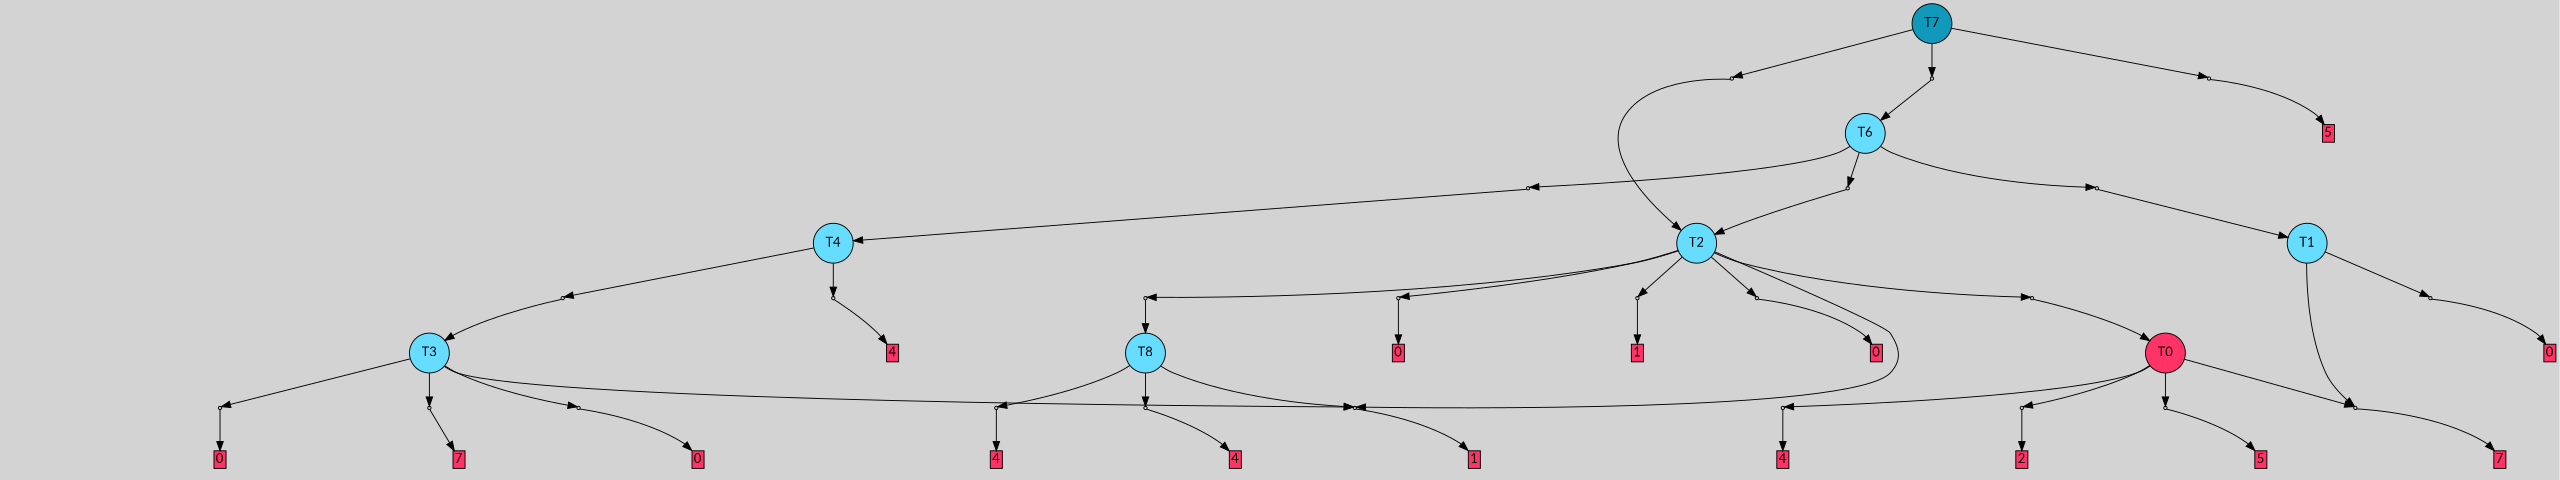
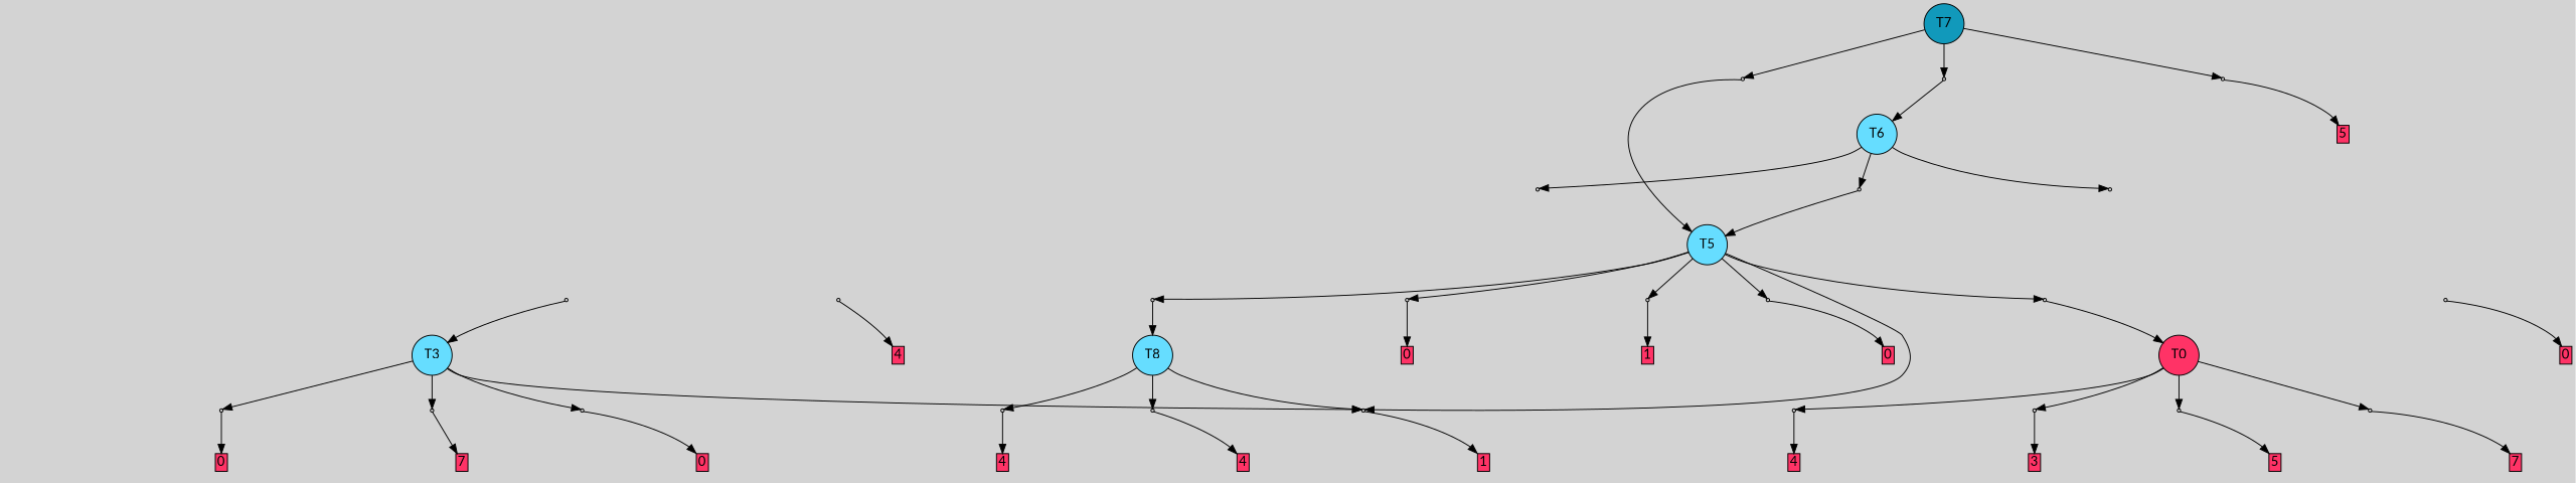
  digraph {
    bgcolor=lightgray
    fontname=Lato
    node [fontname=Lato shape=box style=filled]
    edge [fontname=Lato]
    T7 [fillcolor="#1199bb" shape=circle]
    P21 [fillcolor="#cccccc" shape=point]
    P22 [fillcolor="#cccccc" shape=point]
    P23 [fillcolor="#cccccc" shape=point]
    T0 [fillcolor="#ff3366" shape=circle]
    P0 [fillcolor="#cccccc" shape=point]
    P1 [fillcolor="#cccccc" shape=point]
    P2 [fillcolor="#cccccc" shape=point]
    P3 [fillcolor="#cccccc" shape=point]
    n10 [label="0|0&2|5#3|2#0|1#4|4#0|0#2|3&#92;n" style=invis]
    n11 [fillcolor="#ff3366" height=0 label=4 margin=0.03 width=0]
    n12 [label="6|0&3|1#3|4#3|6#3|5#3|2#2|2&#92;n" style=invis]
    n13 [fillcolor="#ff3366" height=0 label=7 margin=0.03 width=0]
    n14 [label="1|0&3|4#1|4#0|1#2|3#3|5#3|5&#92;n" style=invis]
-   n15 [fillcolor="#ff3366" height=0 label=2 margin=0.03 width=0]
+   n15 [fillcolor="#ff3366" height=0 label=3 margin=0.03 width=0]
    n16 [label="4|0&3|6#4|7#0|1#4|4#1|2#4|4&#92;n" style=invis]
    n17 [fillcolor="#ff3366" height=0 label=5 margin=0.03 width=0]
-   T1 [fillcolor="#66ddff" shape=circle]
    P4 [fillcolor="#cccccc" shape=point]
    n20 [label="8|0&3|4#4|3#3|7#4|3#0|4#3|4&#92;n" style=invis]
    n21 [fillcolor="#ff3366" height=0 label=0 margin=0.03 width=0]
    n22 [fillcolor="#66ddff" label=T8 shape=circle]
    P5 [fillcolor="#cccccc" shape=point]
    P6 [fillcolor="#cccccc" shape=point]
    P7 [fillcolor="#cccccc" shape=point]
    n26 [label="8|0&2|5#1|5#0|0#3|3#4|6#3|4&#92;n" style=invis]
    n27 [fillcolor="#ff3366" height=0 label=4 margin=0.03 width=0]
    n28 [label="0|0&4|7#3|1#3|4#2|3#3|2#1|7&#92;n" style=invis]
    n29 [fillcolor="#ff3366" height=0 label=4 margin=0.03 width=0]
    n30 [label="6|0&3|1#3|4#3|6#3|5#3|2#2|2&#92;n" style=invis]
    n31 [fillcolor="#ff3366" height=0 label=1 margin=0.03 width=0]
    T3 [fillcolor="#66ddff" shape=circle]
    P8 [fillcolor="#cccccc" shape=point]
    P9 [fillcolor="#cccccc" shape=point]
    P10 [fillcolor="#cccccc" shape=point]
    n36 [label="8|0&3|3#4|4#3|7#0|3#0|4#3|4&#92;n" style=invis]
    n37 [fillcolor="#ff3366" height=0 label=0 margin=0.03 width=0]
    n38 [label="1|0&2|4#2|4#2|1#3|3#1|4#3|0&#92;n" style=invis]
    n39 [fillcolor="#ff3366" height=0 label=7 margin=0.03 width=0]
    n40 [label="8|0&3|4#4|4#3|7#0|3#0|4#3|4&#92;n" style=invis]
    n41 [fillcolor="#ff3366" height=0 label=0 margin=0.03 width=0]
-   T4 [fillcolor="#66ddff" shape=circle]
    P11 [fillcolor="#cccccc" shape=point]
    P12 [fillcolor="#cccccc" shape=point]
    n45 [label="9|0&2|5#2|3#4|1#4|4#4|1#2|7&#92;n" style=invis]
    n46 [label="6|0&3|6#1|0#3|5#4|1#1|3#1|5&#92;n" style=invis]
    n47 [fillcolor="#ff3366" height=0 label=4 margin=0.03 width=0]
-   T5 [fillcolor="#66ddff" shape=circle label=T2]
+   T5 [fillcolor="#66ddff" shape=circle]
    P13 [fillcolor="#cccccc" shape=point]
    P14 [fillcolor="#cccccc" shape=point]
    P15 [fillcolor="#cccccc" shape=point]
    P16 [fillcolor="#cccccc" shape=point]
    P17 [fillcolor="#cccccc" shape=point]
    n54 [label="2|0&1|3#4|3#0|2#2|1#1|5#2|2&#92;n" style=invis]
    n55 [label="8|0&3|4#4|3#3|7#4|3#0|4#3|4&#92;n" style=invis]
    n56 [fillcolor="#ff3366" height=0 label=0 margin=0.03 width=0]
    n57 [label="1|0&0|1#4|6#2|3#3|6#3|7#3|4&#92;n" style=invis]
    n58 [fillcolor="#ff3366" height=0 label=1 margin=0.03 width=0]
    n59 [label="6|0&3|0#2|2#1|1#1|6#3|2#0|5&#92;n" style=invis]
    n60 [label="6|3&3|7#0|3#3|0#1|6#4|3#3|1&#92;n1|0&0|3#2|2#4|2#0|6#0|1#3|1&#92;n" style=invis]
    n61 [fillcolor="#ff3366" height=0 label=0 margin=0.03 width=0]
    T6 [fillcolor="#66ddff" shape=circle]
    P18 [fillcolor="#cccccc" shape=point]
    P19 [fillcolor="#cccccc" shape=point]
    P20 [fillcolor="#cccccc" shape=point]
    n66 [label="3|4&2|1#2|6#3|4#4|3#2|1#4|1&#92;n8|0&3|4#4|3#3|7#4|3#0|4#3|4&#92;n" style=invis]
    n67 [label="2|0&4|3#3|0#4|6#2|3#4|4#3|0&#92;n" style=invis]
    n68 [label="2|0&1|3#4|3#0|2#2|1#1|3#2|2&#92;n" style=invis]
    n69 [label="8|0&3|0#2|7#4|3#2|7#4|6#1|7&#92;n" style=invis]
    n70 [label="2|0&1|3#3|3#0|2#1|1#1|3#2|2&#92;n" style=invis]
    n71 [label="3|0&3|2#0|7#2|7#0|2#0|4#1|1&#92;n" style=invis]
    n72 [fillcolor="#ff3366" height=0 label=5 margin=0.03 width=0]
    subgraph sub_1 {
      rank=same
      T7
    }
    T7 -> P21
    T7 -> P22
    T7 -> P23
    P21 -> T6
    P21 -> n69 [style=invis]
    P22 -> T5
    P22 -> n70 [style=invis]
    P23 -> n71 [style=invis]
    P23 -> n72
    T0 -> P0
    T0 -> P1
    T0 -> P2
    T0 -> P3
    P0 -> n10 [style=invis]
    P0 -> n11
    P1 -> n12 [style=invis]
    P1 -> n13
    P2 -> n14 [style=invis]
    P2 -> n15
    P3 -> n16 [style=invis]
    P3 -> n17
-   T1 -> P1
-   T1 -> P4
    P4 -> n20 [style=invis]
    P4 -> n21
    n22 -> P5
    n22 -> P6
    n22 -> P7
    P5 -> n26 [style=invis]
    P5 -> n27
    P6 -> n28 [style=invis]
    P6 -> n29
    P7 -> n30 [style=invis]
    P7 -> n31
    T3 -> P7
    T3 -> P8
    T3 -> P9
    T3 -> P10
    P8 -> n36 [style=invis]
    P8 -> n37
    P9 -> n38 [style=invis]
    P9 -> n39
    P10 -> n40 [style=invis]
    P10 -> n41
-   T4 -> P11
-   T4 -> P12
    P11 -> T3
    P11 -> n45 [style=invis]
    P12 -> n46 [style=invis]
    P12 -> n47
    T5 -> P7
    T5 -> P13
    T5 -> P14
    T5 -> P15
    T5 -> P16
    T5 -> P17
    P13 -> T0
    P13 -> n54 [style=invis]
    P14 -> n55 [style=invis]
    P14 -> n56
    P15 -> n57 [style=invis]
    P15 -> n58
    P16 -> n22
    P16 -> n59 [style=invis]
    P17 -> n60 [style=invis]
    P17 -> n61
    T6 -> P18
    T6 -> P19
    T6 -> P20
-   P18 -> T4
    P18 -> n66 [style=invis]
-   P19 -> T1
    P19 -> n67 [style=invis]
    P20 -> T5
    P20 -> n68 [style=invis]
  }
